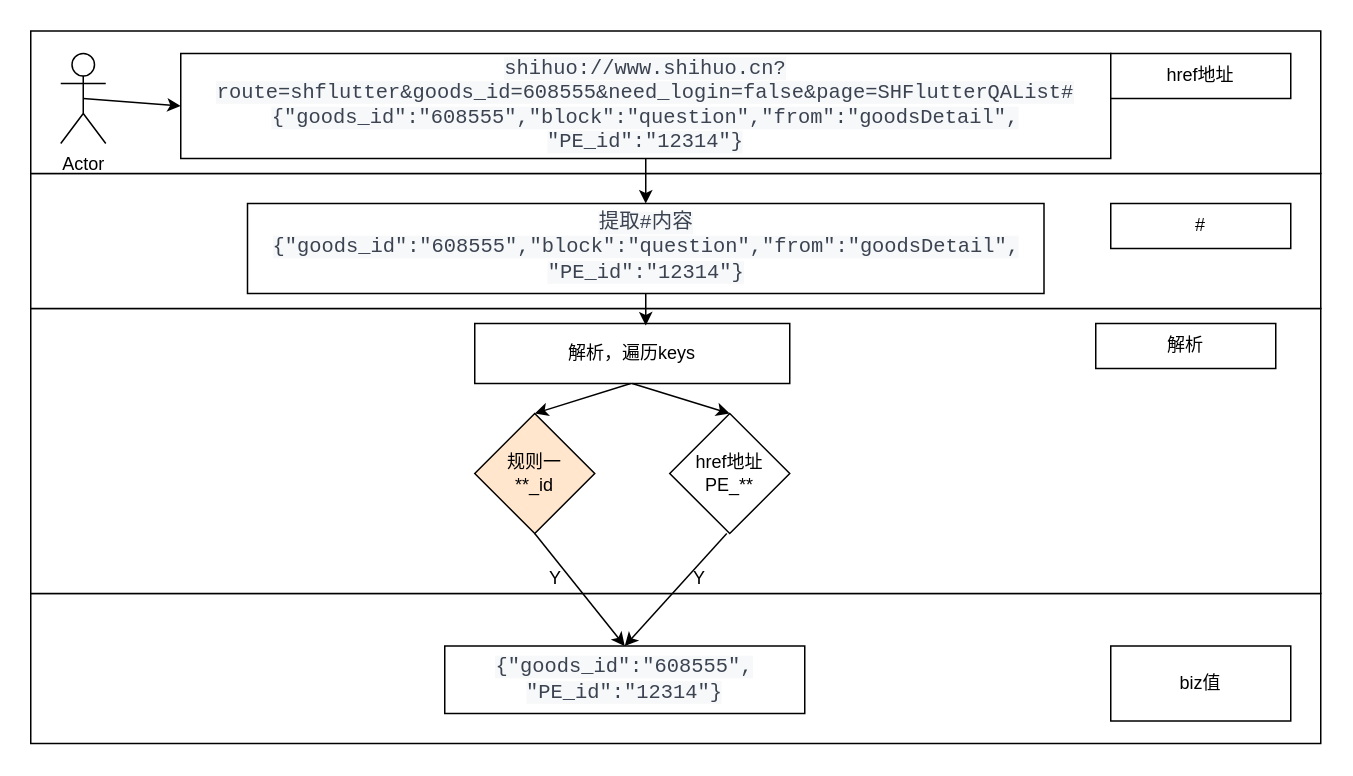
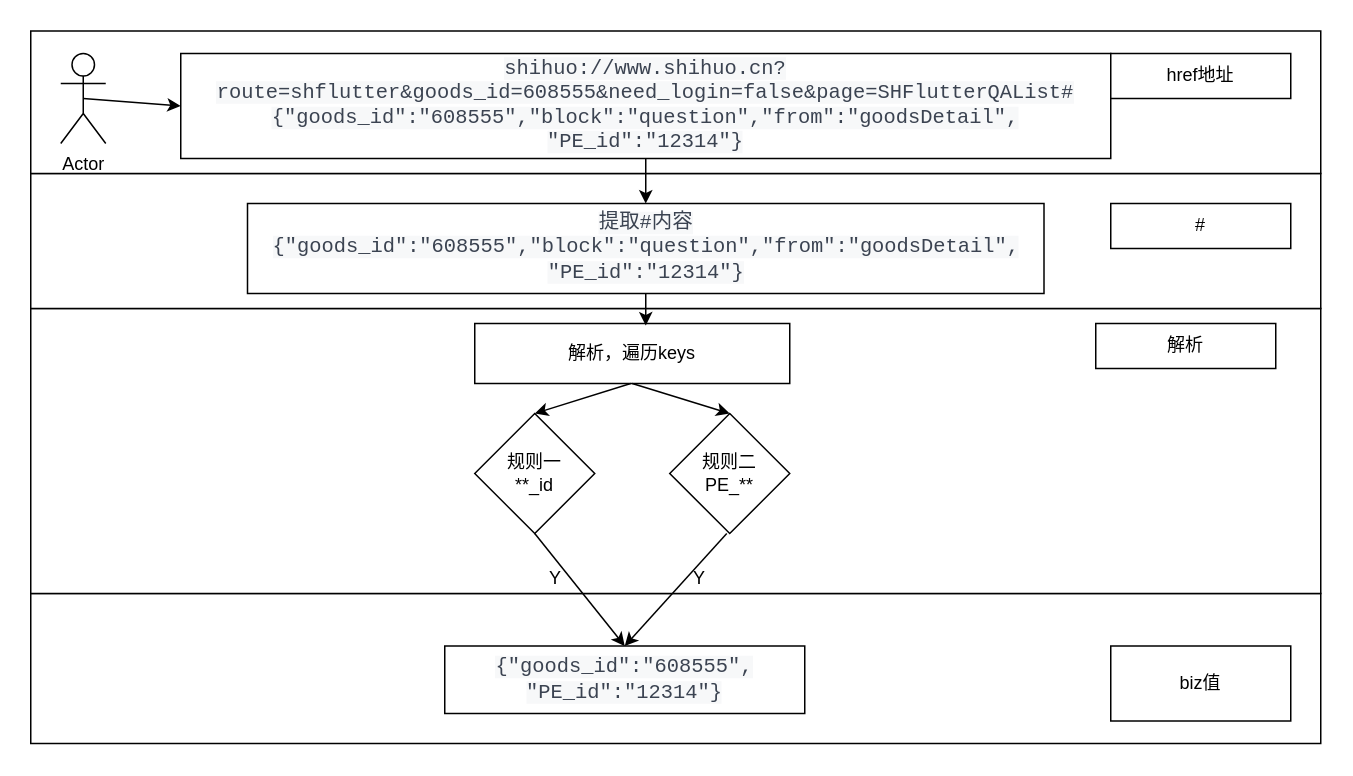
  <mxCell id="0" />
  <mxCell id="1" parent="0" />
  <mxCell id="2" value="" style="rounded=0;whiteSpace=wrap;html=1;" vertex="1" parent="1"><mxGeometry x="20" y="395" width="860" height="100" as="geometry" /></mxCell>
  <mxCell id="3" value="" style="rounded=0;whiteSpace=wrap;html=1;" vertex="1" parent="1"><mxGeometry x="20" y="205" width="860" height="190" as="geometry" /></mxCell>
  <mxCell id="4" value="" style="rounded=0;whiteSpace=wrap;html=1;" vertex="1" parent="1"><mxGeometry x="20" y="115" width="860" height="90" as="geometry" /></mxCell>
  <mxCell id="5" value="" style="rounded=0;whiteSpace=wrap;html=1;" vertex="1" parent="1"><mxGeometry x="20" y="20" width="860" height="95" as="geometry" /></mxCell>
  <mxCell id="6" value="&lt;span style=&quot;color: rgb(59 , 67 , 81) ; font-family: &amp;#34;sf mono&amp;#34; , &amp;#34;segoe ui mono&amp;#34; , &amp;#34;roboto mono&amp;#34; , &amp;#34;menlo&amp;#34; , &amp;#34;courier&amp;#34; , monospace ; font-size: 13.6px ; text-align: left ; background-color: rgb(247 , 248 , 249)&quot;&gt;shihuo://www.shihuo.cn?route=shflutter&amp;amp;goods_id=608555&amp;amp;need_login=false&amp;amp;page=SHFlutterQAList#{&quot;goods_id&quot;:&quot;608555&quot;,&quot;block&quot;:&quot;question&quot;,&quot;from&quot;:&quot;goodsDetail&quot;, &quot;PE_id&quot;:&quot;12314&quot;}&lt;/span&gt;" style="rounded=0;whiteSpace=wrap;html=1;" vertex="1" parent="1"><mxGeometry x="120" y="35" width="620" height="70" as="geometry" /></mxCell>
  <mxCell id="7" value="Actor" style="shape=umlActor;verticalLabelPosition=bottom;verticalAlign=top;html=1;outlineConnect=0;" vertex="1" parent="1"><mxGeometry x="40" y="35" width="30" height="60" as="geometry" /></mxCell>
  <mxCell id="8" value="" style="endArrow=classic;html=1;exitX=0.5;exitY=0.5;exitDx=0;exitDy=0;exitPerimeter=0;entryX=0;entryY=0.5;entryDx=0;entryDy=0;" edge="1" parent="1" source="7" target="6"><mxGeometry width="50" height="50" relative="1" as="geometry"><mxPoint x="70" y="85" as="sourcePoint" /><mxPoint x="120" y="35" as="targetPoint" /></mxGeometry></mxCell>
  <mxCell id="9" value="&lt;span style=&quot;color: rgb(59 , 67 , 81) ; font-family: &amp;#34;sf mono&amp;#34; , &amp;#34;segoe ui mono&amp;#34; , &amp;#34;roboto mono&amp;#34; , &amp;#34;menlo&amp;#34; , &amp;#34;courier&amp;#34; , monospace ; font-size: 13.6px ; text-align: left ; background-color: rgb(247 , 248 , 249)&quot;&gt;提取#内容&lt;br&gt;&lt;/span&gt;&lt;span style=&quot;color: rgb(59 , 67 , 81) ; font-family: &amp;#34;sf mono&amp;#34; , &amp;#34;segoe ui mono&amp;#34; , &amp;#34;roboto mono&amp;#34; , &amp;#34;menlo&amp;#34; , &amp;#34;courier&amp;#34; , monospace ; font-size: 13.6px ; text-align: left ; background-color: rgb(247 , 248 , 249)&quot;&gt;{&quot;goods_id&quot;:&quot;608555&quot;,&quot;block&quot;:&quot;question&quot;,&quot;from&quot;:&quot;goodsDetail&quot;, &quot;PE_id&quot;:&quot;12314&quot;}&lt;/span&gt;&lt;span style=&quot;color: rgb(59 , 67 , 81) ; font-family: &amp;#34;sf mono&amp;#34; , &amp;#34;segoe ui mono&amp;#34; , &amp;#34;roboto mono&amp;#34; , &amp;#34;menlo&amp;#34; , &amp;#34;courier&amp;#34; , monospace ; font-size: 13.6px ; text-align: left ; background-color: rgb(247 , 248 , 249)&quot;&gt;&lt;br&gt;&lt;/span&gt;" style="rounded=0;whiteSpace=wrap;html=1;" vertex="1" parent="1"><mxGeometry x="164.5" y="135" width="531" height="60" as="geometry" /></mxCell>
  <mxCell id="10" value="" style="endArrow=classic;html=1;exitX=0.5;exitY=1;exitDx=0;exitDy=0;entryX=0.5;entryY=0;entryDx=0;entryDy=0;" edge="1" parent="1" source="6" target="9"><mxGeometry width="50" height="50" relative="1" as="geometry"><mxPoint x="370" y="305" as="sourcePoint" /><mxPoint x="430" y="135" as="targetPoint" /></mxGeometry></mxCell>
- <mxCell id="11" value="&lt;span&gt;规则一&lt;/span&gt;&lt;br&gt;&lt;span&gt;**_id&lt;/span&gt;" style="rhombus;whiteSpace=wrap;html=1;fillColor=#ffe6cc;" vertex="1" parent="1"><mxGeometry x="316" y="275" width="80" height="80" as="geometry" /></mxCell>
- <mxCell id="12" value="href地址&lt;br&gt;PE_**" style="rhombus;whiteSpace=wrap;html=1;" vertex="1" parent="1"><mxGeometry x="446" y="275" width="80" height="80" as="geometry" /></mxCell>
+ <mxCell id="11" value="&lt;span&gt;规则一&lt;/span&gt;&lt;br&gt;&lt;span&gt;**_id&lt;/span&gt;" style="rhombus;whiteSpace=wrap;html=1;" vertex="1" parent="1"><mxGeometry x="316" y="275" width="80" height="80" as="geometry" /></mxCell>
+ <mxCell id="12" value="规则二&lt;br&gt;PE_**" style="rhombus;whiteSpace=wrap;html=1;" vertex="1" parent="1"><mxGeometry x="446" y="275" width="80" height="80" as="geometry" /></mxCell>
  <mxCell id="13" value="解析，遍历keys" style="rounded=0;whiteSpace=wrap;html=1;" vertex="1" parent="1"><mxGeometry x="316" y="215" width="210" height="40" as="geometry" /></mxCell>
  <mxCell id="14" value="" style="endArrow=classic;html=1;exitX=0.5;exitY=1;exitDx=0;exitDy=0;entryX=0.543;entryY=0.033;entryDx=0;entryDy=0;entryPerimeter=0;" edge="1" parent="1" source="9" target="13"><mxGeometry width="50" height="50" relative="1" as="geometry"><mxPoint x="429.5" y="195" as="sourcePoint" /><mxPoint x="429.5" y="215" as="targetPoint" /></mxGeometry></mxCell>
  <mxCell id="15" value="" style="endArrow=classic;html=1;entryX=0.5;entryY=0;entryDx=0;entryDy=0;exitX=0.5;exitY=1;exitDx=0;exitDy=0;" edge="1" parent="1" source="13" target="12"><mxGeometry width="50" height="50" relative="1" as="geometry"><mxPoint x="430" y="305" as="sourcePoint" /><mxPoint x="480" y="255" as="targetPoint" /></mxGeometry></mxCell>
  <mxCell id="16" value="" style="endArrow=classic;html=1;entryX=0.5;entryY=0;entryDx=0;entryDy=0;" edge="1" parent="1" target="11"><mxGeometry width="50" height="50" relative="1" as="geometry"><mxPoint x="420" y="255" as="sourcePoint" /><mxPoint x="496" y="285" as="targetPoint" /></mxGeometry></mxCell>
  <mxCell id="17" value="&lt;span style=&quot;color: rgb(59 , 67 , 81) ; font-family: &amp;#34;sf mono&amp;#34; , &amp;#34;segoe ui mono&amp;#34; , &amp;#34;roboto mono&amp;#34; , &amp;#34;menlo&amp;#34; , &amp;#34;courier&amp;#34; , monospace ; font-size: 13.6px ; text-align: left ; background-color: rgb(247 , 248 , 249)&quot;&gt;{&quot;goods_id&quot;:&quot;608555&quot;, &quot;PE_id&quot;:&quot;12314&quot;}&lt;/span&gt;" style="rounded=0;whiteSpace=wrap;html=1;" vertex="1" parent="1"><mxGeometry x="296" y="430" width="240" height="45" as="geometry" /></mxCell>
  <mxCell id="18" value="" style="endArrow=classic;html=1;entryX=0.5;entryY=0;entryDx=0;entryDy=0;" edge="1" parent="1" target="17"><mxGeometry width="50" height="50" relative="1" as="geometry"><mxPoint x="484" y="355" as="sourcePoint" /><mxPoint x="430" y="385" as="targetPoint" /></mxGeometry></mxCell>
  <mxCell id="19" value="Y" style="text;html=1;strokeColor=none;fillColor=none;align=center;verticalAlign=middle;whiteSpace=wrap;rounded=0;" vertex="1" parent="1"><mxGeometry x="446" y="375" width="40" height="20" as="geometry" /></mxCell>
  <mxCell id="20" value="" style="endArrow=classic;html=1;exitX=0.5;exitY=1;exitDx=0;exitDy=0;entryX=0.5;entryY=0;entryDx=0;entryDy=0;" edge="1" parent="1" source="11" target="17"><mxGeometry width="50" height="50" relative="1" as="geometry"><mxPoint x="494" y="365" as="sourcePoint" /><mxPoint x="420" y="425" as="targetPoint" /></mxGeometry></mxCell>
  <mxCell id="21" value="Y" style="text;html=1;strokeColor=none;fillColor=none;align=center;verticalAlign=middle;whiteSpace=wrap;rounded=0;" vertex="1" parent="1"><mxGeometry x="350" y="375" width="40" height="20" as="geometry" /></mxCell>
  <mxCell id="22" value="href地址" style="rounded=0;whiteSpace=wrap;html=1;" vertex="1" parent="1"><mxGeometry x="740" y="35" width="120" height="30" as="geometry" /></mxCell>
  <mxCell id="23" value="#" style="rounded=0;whiteSpace=wrap;html=1;" vertex="1" parent="1"><mxGeometry x="740" y="135" width="120" height="30" as="geometry" /></mxCell>
  <mxCell id="24" value="解析" style="rounded=0;whiteSpace=wrap;html=1;" vertex="1" parent="1"><mxGeometry x="730" y="215" width="120" height="30" as="geometry" /></mxCell>
  <mxCell id="25" value="biz值" style="rounded=0;whiteSpace=wrap;html=1;" vertex="1" parent="1"><mxGeometry x="740" y="430" width="120" height="50" as="geometry" /></mxCell>
